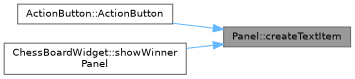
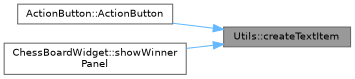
  digraph {
    rankdir=RL
    node [color=grey40 fillcolor=white fontname=Helvetica fontsize=10 shape=box style=filled]
    edge [color=steelblue1 dir=back fontname=Helvetica fontsize=10 labelfontname=Helvetica labelfontsize=10 style=solid]
-   n1 [color=gray40 fillcolor=grey60 fontcolor=black height=0.2 label="Panel::createTextItem" width=0.4]
+   n1 [color=gray40 fillcolor=grey60 fontcolor=black height=0.2 label="Utils::createTextItem" width=0.4]
    n2 [height=0.2 label="ActionButton::ActionButton" width=0.4]
    n3 [height=0.2 label="ChessBoardWidget::showWinner\lPanel" width=0.4]
    n1 -> n2
    n1 -> n3
  }
